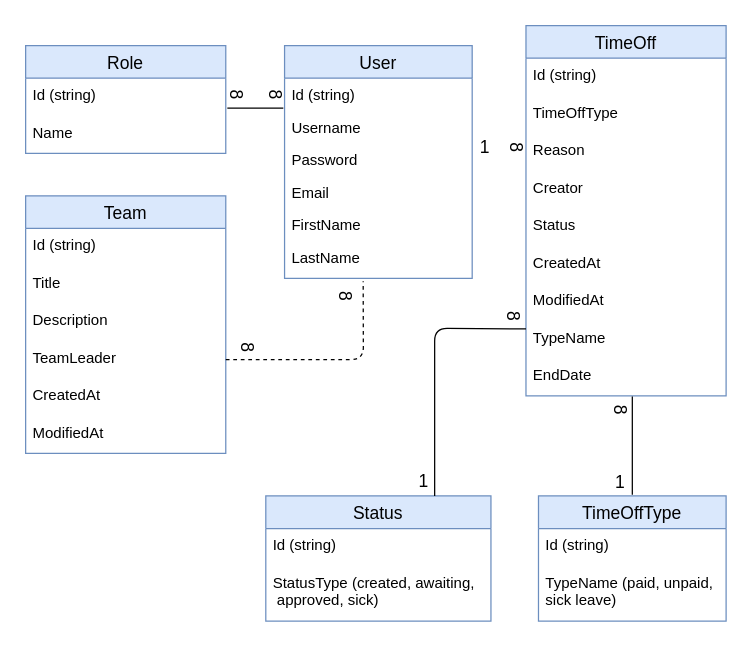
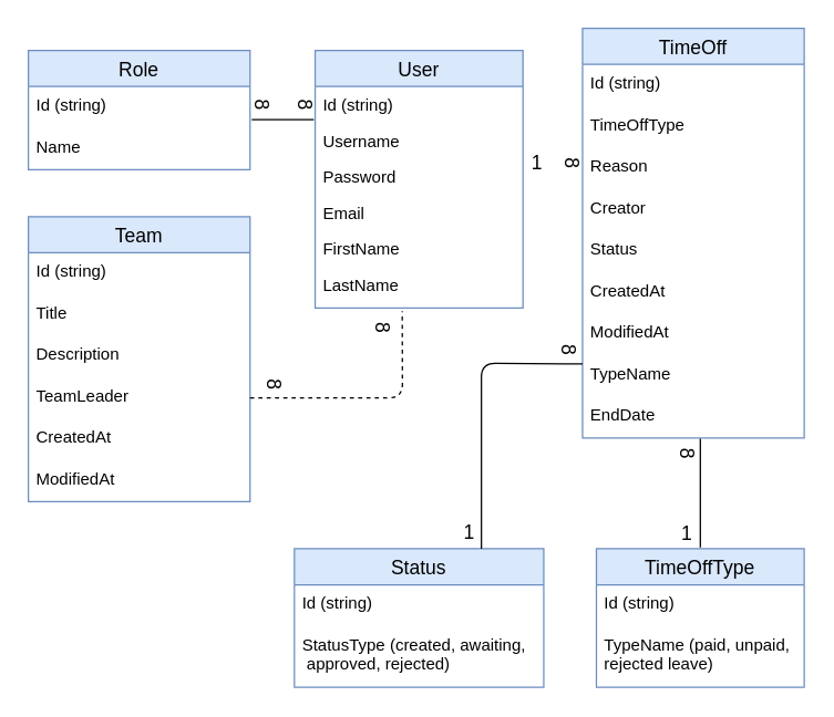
  <mxCell id="0" />
  <mxCell id="1" parent="0" />
  <mxCell id="2" value="User" style="swimlane;fontStyle=0;childLayout=stackLayout;horizontal=1;startSize=26;fillColor=#dae8fc;horizontalStack=0;resizeParent=1;resizeParentMax=0;resizeLast=0;collapsible=1;marginBottom=0;verticalAlign=middle;fontSize=14;strokeColor=#6c8ebf;" vertex="1" parent="1"><mxGeometry x="227" y="36" width="150" height="186" as="geometry" /></mxCell>
  <mxCell id="3" value="Id (string)" style="text;strokeColor=none;fillColor=none;align=left;verticalAlign=top;spacingLeft=4;spacingRight=4;overflow=hidden;rotatable=0;points=[[0,0.5],[1,0.5]];portConstraint=eastwest;" vertex="1" parent="2"><mxGeometry y="26" width="150" height="26" as="geometry" /></mxCell>
  <mxCell id="4" value="Username" style="text;strokeColor=none;fillColor=none;align=left;verticalAlign=top;spacingLeft=4;spacingRight=4;overflow=hidden;rotatable=0;points=[[0,0.5],[1,0.5]];portConstraint=eastwest;" vertex="1" parent="2"><mxGeometry y="52" width="150" height="26" as="geometry" /></mxCell>
  <mxCell id="5" value="Password" style="text;strokeColor=none;fillColor=none;align=left;verticalAlign=top;spacingLeft=4;spacingRight=4;overflow=hidden;rotatable=0;points=[[0,0.5],[1,0.5]];portConstraint=eastwest;" vertex="1" parent="2"><mxGeometry y="78" width="150" height="26" as="geometry" /></mxCell>
  <mxCell id="6" value="Email" style="text;strokeColor=none;fillColor=none;align=left;verticalAlign=top;spacingLeft=4;spacingRight=4;overflow=hidden;rotatable=0;points=[[0,0.5],[1,0.5]];portConstraint=eastwest;" vertex="1" parent="2"><mxGeometry y="104" width="150" height="26" as="geometry" /></mxCell>
  <mxCell id="7" value="FirstName" style="text;strokeColor=none;fillColor=none;align=left;verticalAlign=top;spacingLeft=4;spacingRight=4;overflow=hidden;rotatable=0;points=[[0,0.5],[1,0.5]];portConstraint=eastwest;" vertex="1" parent="2"><mxGeometry y="130" width="150" height="26" as="geometry" /></mxCell>
  <mxCell id="8" value="LastName" style="text;strokeColor=none;fillColor=none;align=left;verticalAlign=top;spacingLeft=4;spacingRight=4;overflow=hidden;rotatable=0;points=[[0,0.5],[1,0.5]];portConstraint=eastwest;" vertex="1" parent="2"><mxGeometry y="156" width="150" height="30" as="geometry" /></mxCell>
  <mxCell id="9" value="Team" style="swimlane;fontStyle=0;childLayout=stackLayout;horizontal=1;startSize=26;horizontalStack=0;resizeParent=1;resizeParentMax=0;resizeLast=0;collapsible=1;marginBottom=0;align=center;fontSize=14;fillColor=#dae8fc;strokeColor=#6c8ebf;" vertex="1" parent="1"><mxGeometry x="20" y="156" width="160" height="206" as="geometry" /></mxCell>
  <mxCell id="10" value="Id (string)" style="text;strokeColor=none;fillColor=none;spacingLeft=4;spacingRight=4;overflow=hidden;rotatable=0;points=[[0,0.5],[1,0.5]];portConstraint=eastwest;fontSize=12;" vertex="1" parent="9"><mxGeometry y="26" width="160" height="30" as="geometry" /></mxCell>
  <mxCell id="11" value="Title" style="text;strokeColor=none;fillColor=none;spacingLeft=4;spacingRight=4;overflow=hidden;rotatable=0;points=[[0,0.5],[1,0.5]];portConstraint=eastwest;fontSize=12;" vertex="1" parent="9"><mxGeometry y="56" width="160" height="30" as="geometry" /></mxCell>
  <mxCell id="12" value="Description" style="text;strokeColor=none;fillColor=none;spacingLeft=4;spacingRight=4;overflow=hidden;rotatable=0;points=[[0,0.5],[1,0.5]];portConstraint=eastwest;fontSize=12;" vertex="1" parent="9"><mxGeometry y="86" width="160" height="30" as="geometry" /></mxCell>
  <mxCell id="13" value="TeamLeader" style="text;strokeColor=none;fillColor=none;spacingLeft=4;spacingRight=4;overflow=hidden;rotatable=0;points=[[0,0.5],[1,0.5]];portConstraint=eastwest;fontSize=12;" vertex="1" parent="9"><mxGeometry y="116" width="160" height="30" as="geometry" /></mxCell>
  <mxCell id="14" value="CreatedAt" style="text;strokeColor=none;fillColor=none;spacingLeft=4;spacingRight=4;overflow=hidden;rotatable=0;points=[[0,0.5],[1,0.5]];portConstraint=eastwest;fontSize=12;" vertex="1" parent="9"><mxGeometry y="146" width="160" height="30" as="geometry" /></mxCell>
  <mxCell id="15" value="ModifiedAt" style="text;strokeColor=none;fillColor=none;spacingLeft=4;spacingRight=4;overflow=hidden;rotatable=0;points=[[0,0.5],[1,0.5]];portConstraint=eastwest;fontSize=12;" vertex="1" parent="9"><mxGeometry y="176" width="160" height="30" as="geometry" /></mxCell>
  <mxCell id="16" value="TimeOff" style="swimlane;fontStyle=0;childLayout=stackLayout;horizontal=1;startSize=26;horizontalStack=0;resizeParent=1;resizeParentMax=0;resizeLast=0;collapsible=1;marginBottom=0;align=center;fontSize=14;fillColor=#dae8fc;strokeColor=#6c8ebf;" vertex="1" parent="1"><mxGeometry x="420" y="20" width="160" height="296" as="geometry" /></mxCell>
  <mxCell id="17" value="Id (string)" style="text;strokeColor=none;fillColor=none;spacingLeft=4;spacingRight=4;overflow=hidden;rotatable=0;points=[[0,0.5],[1,0.5]];portConstraint=eastwest;fontSize=12;" vertex="1" parent="16"><mxGeometry y="26" width="160" height="30" as="geometry" /></mxCell>
  <mxCell id="18" value="TimeOffType" style="text;strokeColor=none;fillColor=none;spacingLeft=4;spacingRight=4;overflow=hidden;rotatable=0;points=[[0,0.5],[1,0.5]];portConstraint=eastwest;fontSize=12;" vertex="1" parent="16"><mxGeometry y="56" width="160" height="30" as="geometry" /></mxCell>
  <mxCell id="19" value="Reason" style="text;strokeColor=none;fillColor=none;spacingLeft=4;spacingRight=4;overflow=hidden;rotatable=0;points=[[0,0.5],[1,0.5]];portConstraint=eastwest;fontSize=12;" vertex="1" parent="16"><mxGeometry y="86" width="160" height="30" as="geometry" /></mxCell>
  <mxCell id="20" value="Creator" style="text;strokeColor=none;fillColor=none;spacingLeft=4;spacingRight=4;overflow=hidden;rotatable=0;points=[[0,0.5],[1,0.5]];portConstraint=eastwest;fontSize=12;" vertex="1" parent="16"><mxGeometry y="116" width="160" height="30" as="geometry" /></mxCell>
  <mxCell id="21" value="Status" style="text;strokeColor=none;fillColor=none;spacingLeft=4;spacingRight=4;overflow=hidden;rotatable=0;points=[[0,0.5],[1,0.5]];portConstraint=eastwest;fontSize=12;" vertex="1" parent="16"><mxGeometry y="146" width="160" height="30" as="geometry" /></mxCell>
  <mxCell id="22" value="CreatedAt" style="text;strokeColor=none;fillColor=none;spacingLeft=4;spacingRight=4;overflow=hidden;rotatable=0;points=[[0,0.5],[1,0.5]];portConstraint=eastwest;fontSize=12;" vertex="1" parent="16"><mxGeometry y="176" width="160" height="30" as="geometry" /></mxCell>
  <mxCell id="23" value="ModifiedAt" style="text;strokeColor=none;fillColor=none;spacingLeft=4;spacingRight=4;overflow=hidden;rotatable=0;points=[[0,0.5],[1,0.5]];portConstraint=eastwest;fontSize=12;" vertex="1" parent="16"><mxGeometry y="206" width="160" height="30" as="geometry" /></mxCell>
  <mxCell id="24" value="TypeName" style="text;strokeColor=none;fillColor=none;spacingLeft=4;spacingRight=4;overflow=hidden;rotatable=0;points=[[0,0.5],[1,0.5]];portConstraint=eastwest;fontSize=12;" vertex="1" parent="16"><mxGeometry y="236" width="160" height="30" as="geometry" /></mxCell>
  <mxCell id="25" value="EndDate" style="text;strokeColor=none;fillColor=none;spacingLeft=4;spacingRight=4;overflow=hidden;rotatable=0;points=[[0,0.5],[1,0.5]];portConstraint=eastwest;fontSize=12;" vertex="1" parent="16"><mxGeometry y="266" width="160" height="30" as="geometry" /></mxCell>
  <mxCell id="26" value="Role" style="swimlane;fontStyle=0;childLayout=stackLayout;horizontal=1;startSize=26;horizontalStack=0;resizeParent=1;resizeParentMax=0;resizeLast=0;collapsible=1;marginBottom=0;align=center;fontSize=14;fillColor=#dae8fc;strokeColor=#6c8ebf;" vertex="1" parent="1"><mxGeometry x="20" y="36" width="160" height="86" as="geometry" /></mxCell>
  <mxCell id="27" value="Id (string)" style="text;strokeColor=none;fillColor=none;spacingLeft=4;spacingRight=4;overflow=hidden;rotatable=0;points=[[0,0.5],[1,0.5]];portConstraint=eastwest;fontSize=12;" vertex="1" parent="26"><mxGeometry y="26" width="160" height="30" as="geometry" /></mxCell>
  <mxCell id="28" value="Name" style="text;strokeColor=none;fillColor=none;spacingLeft=4;spacingRight=4;overflow=hidden;rotatable=0;points=[[0,0.5],[1,0.5]];portConstraint=eastwest;fontSize=12;" vertex="1" parent="26"><mxGeometry y="56" width="160" height="30" as="geometry" /></mxCell>
  <mxCell id="29" value="Status" style="swimlane;fontStyle=0;childLayout=stackLayout;horizontal=1;startSize=26;horizontalStack=0;resizeParent=1;resizeParentMax=0;resizeLast=0;collapsible=1;marginBottom=0;align=center;fontSize=14;fillColor=#dae8fc;strokeColor=#6c8ebf;" vertex="1" parent="1"><mxGeometry x="212" y="396" width="180" height="100" as="geometry" /></mxCell>
  <mxCell id="30" value="Id (string)" style="text;strokeColor=none;fillColor=none;spacingLeft=4;spacingRight=4;overflow=hidden;rotatable=0;points=[[0,0.5],[1,0.5]];portConstraint=eastwest;fontSize=12;" vertex="1" parent="29"><mxGeometry y="26" width="180" height="30" as="geometry" /></mxCell>
- <mxCell id="31" value="StatusType (created, awaiting,&#10; approved, sick)" style="text;strokeColor=none;fillColor=none;spacingLeft=4;spacingRight=4;overflow=hidden;rotatable=0;points=[[0,0.5],[1,0.5]];portConstraint=eastwest;fontSize=12;" vertex="1" parent="29"><mxGeometry y="56" width="180" height="44" as="geometry" /></mxCell>
+ <mxCell id="31" value="StatusType (created, awaiting,&#10; approved, rejected)" style="text;strokeColor=none;fillColor=none;spacingLeft=4;spacingRight=4;overflow=hidden;rotatable=0;points=[[0,0.5],[1,0.5]];portConstraint=eastwest;fontSize=12;" vertex="1" parent="29"><mxGeometry y="56" width="180" height="44" as="geometry" /></mxCell>
  <mxCell id="32" value="TimeOffType" style="swimlane;fontStyle=0;childLayout=stackLayout;horizontal=1;startSize=26;horizontalStack=0;resizeParent=1;resizeParentMax=0;resizeLast=0;collapsible=1;marginBottom=0;align=center;fontSize=14;fillColor=#dae8fc;strokeColor=#6c8ebf;" vertex="1" parent="1"><mxGeometry x="430" y="396" width="150" height="100" as="geometry" /></mxCell>
  <mxCell id="33" value="Id (string)" style="text;strokeColor=none;fillColor=none;spacingLeft=4;spacingRight=4;overflow=hidden;rotatable=0;points=[[0,0.5],[1,0.5]];portConstraint=eastwest;fontSize=12;" vertex="1" parent="32"><mxGeometry y="26" width="150" height="30" as="geometry" /></mxCell>
- <mxCell id="34" value="TypeName (paid, unpaid, &#10;sick leave)" style="text;strokeColor=none;fillColor=none;spacingLeft=4;spacingRight=4;overflow=hidden;rotatable=0;points=[[0,0.5],[1,0.5]];portConstraint=eastwest;fontSize=12;" vertex="1" parent="32"><mxGeometry y="56" width="150" height="44" as="geometry" /></mxCell>
+ <mxCell id="34" value="TypeName (paid, unpaid, &#10;rejected leave)" style="text;strokeColor=none;fillColor=none;spacingLeft=4;spacingRight=4;overflow=hidden;rotatable=0;points=[[0,0.5],[1,0.5]];portConstraint=eastwest;fontSize=12;" vertex="1" parent="32"><mxGeometry y="56" width="150" height="44" as="geometry" /></mxCell>
  <mxCell id="35" value="" style="endArrow=none;html=1;fontSize=12;exitX=1;exitY=0.5;exitDx=0;exitDy=0;entryX=0.419;entryY=1.077;entryDx=0;entryDy=0;entryPerimeter=0;dashed=1;" edge="1" parent="1" source="13" target="8"><mxGeometry width="50" height="50" relative="1" as="geometry"><mxPoint x="220" y="316" as="sourcePoint" /><mxPoint x="270" y="266" as="targetPoint" /><Array as="points"><mxPoint x="290" y="287" /></Array></mxGeometry></mxCell>
  <mxCell id="36" value="" style="endArrow=none;html=1;fontSize=24;fontColor=#000000;exitX=0.75;exitY=0;exitDx=0;exitDy=0;entryX=0;entryY=0.213;entryDx=0;entryDy=0;entryPerimeter=0;" edge="1" parent="1" source="29" target="24"><mxGeometry width="50" height="50" relative="1" as="geometry"><mxPoint x="277" y="395" as="sourcePoint" /><mxPoint x="327" y="345" as="targetPoint" /><Array as="points"><mxPoint x="347" y="262" /></Array></mxGeometry></mxCell>
  <mxCell id="37" value="&lt;font style=&quot;font-size: 14px&quot;&gt;8&lt;/font&gt;" style="text;html=1;align=center;verticalAlign=middle;resizable=0;points=[];autosize=1;fontSize=24;fontColor=#000000;rotation=90;" vertex="1" parent="1"><mxGeometry x="191" y="257" width="20" height="40" as="geometry" /></mxCell>
  <mxCell id="38" value="&lt;font style=&quot;font-size: 14px&quot;&gt;8&lt;/font&gt;" style="text;html=1;align=center;verticalAlign=middle;resizable=0;points=[];autosize=1;fontSize=24;fontColor=#000000;rotation=90;" vertex="1" parent="1"><mxGeometry x="269" y="216" width="20" height="40" as="geometry" /></mxCell>
  <mxCell id="39" value="" style="endArrow=none;html=1;fontSize=24;fontColor=#000000;exitX=1.014;exitY=0.794;exitDx=0;exitDy=0;entryX=0;entryY=0.916;entryDx=0;entryDy=0;entryPerimeter=0;exitPerimeter=0;" edge="1" parent="1"><mxGeometry width="50" height="50" relative="1" as="geometry"><mxPoint x="181.24" y="85.82" as="sourcePoint" /><mxPoint x="226" y="85.816" as="targetPoint" /></mxGeometry></mxCell>
  <mxCell id="40" value="&lt;font style=&quot;font-size: 14px&quot;&gt;8&lt;/font&gt;" style="text;html=1;align=center;verticalAlign=middle;resizable=0;points=[];autosize=1;fontSize=24;fontColor=#000000;rotation=90;" vertex="1" parent="1"><mxGeometry x="182" y="55" width="20" height="40" as="geometry" /></mxCell>
  <mxCell id="41" value="&lt;font style=&quot;font-size: 14px&quot;&gt;8&lt;/font&gt;" style="text;html=1;align=center;verticalAlign=middle;resizable=0;points=[];autosize=1;fontSize=24;fontColor=#000000;rotation=90;" vertex="1" parent="1"><mxGeometry x="213" y="55" width="20" height="40" as="geometry" /></mxCell>
  <mxCell id="42" value="&lt;font style=&quot;font-size: 14px&quot;&gt;8&lt;/font&gt;" style="text;html=1;align=center;verticalAlign=middle;resizable=0;points=[];autosize=1;fontSize=24;fontColor=#000000;rotation=90;" vertex="1" parent="1"><mxGeometry x="406" y="97" width="20" height="40" as="geometry" /></mxCell>
  <mxCell id="43" value="1" style="text;html=1;align=center;verticalAlign=middle;resizable=0;points=[];autosize=1;fontSize=14;fontColor=#000000;" vertex="1" parent="1"><mxGeometry x="377" y="107" width="20" height="20" as="geometry" /></mxCell>
  <mxCell id="44" value="" style="endArrow=none;html=1;fontSize=14;fontColor=#000000;entryX=0.028;entryY=0.349;entryDx=0;entryDy=0;entryPerimeter=0;exitX=0.5;exitY=0;exitDx=0;exitDy=0;" edge="1" parent="1"><mxGeometry width="50" height="50" relative="1" as="geometry"><mxPoint x="505" y="395" as="sourcePoint" /><mxPoint x="505.04" y="316.56" as="targetPoint" /></mxGeometry></mxCell>
  <mxCell id="45" value="&lt;font style=&quot;font-size: 14px&quot;&gt;8&lt;/font&gt;" style="text;html=1;align=center;verticalAlign=middle;resizable=0;points=[];autosize=1;fontSize=24;fontColor=#000000;rotation=90;" vertex="1" parent="1"><mxGeometry x="403" y="232" width="20" height="40" as="geometry" /></mxCell>
  <mxCell id="46" value="1" style="text;html=1;align=center;verticalAlign=middle;resizable=0;points=[];autosize=1;fontSize=14;fontColor=#000000;" vertex="1" parent="1"><mxGeometry x="328" y="374" width="20" height="20" as="geometry" /></mxCell>
  <mxCell id="47" value="&lt;font style=&quot;font-size: 14px&quot;&gt;8&lt;/font&gt;" style="text;html=1;align=center;verticalAlign=middle;resizable=0;points=[];autosize=1;fontSize=24;fontColor=#000000;rotation=90;" vertex="1" parent="1"><mxGeometry x="489" y="307" width="20" height="40" as="geometry" /></mxCell>
  <mxCell id="48" value="1" style="text;html=1;align=center;verticalAlign=middle;resizable=0;points=[];autosize=1;fontSize=14;fontColor=#000000;" vertex="1" parent="1"><mxGeometry x="485" y="375" width="20" height="20" as="geometry" /></mxCell>
